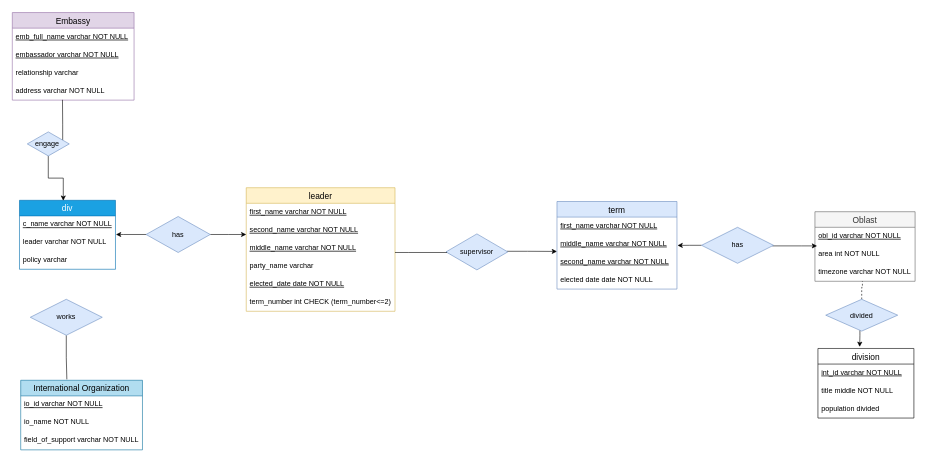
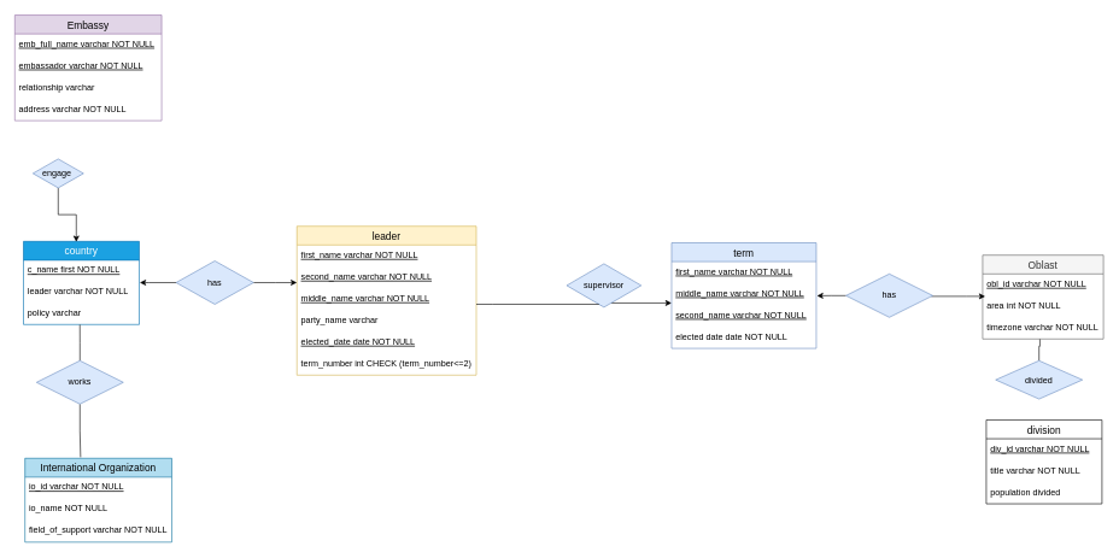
  <mxCell id="0" />
  <mxCell id="1" parent="0" />
- <mxCell id="2" value="div" style="swimlane;fontStyle=0;childLayout=stackLayout;horizontal=1;startSize=26;horizontalStack=0;resizeParent=1;resizeParentMax=0;resizeLast=0;collapsible=1;marginBottom=0;align=center;fontSize=14;fillColor=#1ba1e2;strokeColor=#006EAF;fontColor=#ffffff;" vertex="1" parent="1"><mxGeometry x="32" y="333" width="160" height="115" as="geometry" /></mxCell>
- <mxCell id="3" value="c_name varchar NOT NULL" style="text;strokeColor=none;fillColor=none;spacingLeft=4;spacingRight=4;overflow=hidden;rotatable=0;points=[[0,0.5],[1,0.5]];portConstraint=eastwest;fontSize=12;fontStyle=4" vertex="1" parent="2"><mxGeometry y="26" width="160" height="30" as="geometry" /></mxCell>
+ <mxCell id="2" value="country" style="swimlane;fontStyle=0;childLayout=stackLayout;horizontal=1;startSize=26;horizontalStack=0;resizeParent=1;resizeParentMax=0;resizeLast=0;collapsible=1;marginBottom=0;align=center;fontSize=14;fillColor=#1ba1e2;strokeColor=#006EAF;fontColor=#ffffff;" vertex="1" parent="1"><mxGeometry x="32" y="333" width="160" height="115" as="geometry" /></mxCell>
+ <mxCell id="3" value="c_name first NOT NULL" style="text;strokeColor=none;fillColor=none;spacingLeft=4;spacingRight=4;overflow=hidden;rotatable=0;points=[[0,0.5],[1,0.5]];portConstraint=eastwest;fontSize=12;fontStyle=4" vertex="1" parent="2"><mxGeometry y="26" width="160" height="30" as="geometry" /></mxCell>
  <mxCell id="4" value="leader varchar NOT NULL" style="text;strokeColor=none;fillColor=none;spacingLeft=4;spacingRight=4;overflow=hidden;rotatable=0;points=[[0,0.5],[1,0.5]];portConstraint=eastwest;fontSize=12;" vertex="1" parent="2"><mxGeometry y="56" width="160" height="30" as="geometry" /></mxCell>
  <mxCell id="5" value="policy varchar" style="text;strokeColor=none;fillColor=none;spacingLeft=4;spacingRight=4;overflow=hidden;rotatable=0;points=[[0,0.5],[1,0.5]];portConstraint=eastwest;fontSize=12;" vertex="1" parent="2"><mxGeometry y="86" width="160" height="29" as="geometry" /></mxCell>
  <mxCell id="6" value="leader" style="swimlane;fontStyle=0;childLayout=stackLayout;horizontal=1;startSize=26;horizontalStack=0;resizeParent=1;resizeParentMax=0;resizeLast=0;collapsible=1;marginBottom=0;align=center;fontSize=14;fillColor=#fff2cc;strokeColor=#d6b656;" vertex="1" parent="1"><mxGeometry x="410" y="312" width="248" height="206" as="geometry" /></mxCell>
  <mxCell id="7" value="first_name varchar NOT NULL" style="text;strokeColor=none;fillColor=none;spacingLeft=4;spacingRight=4;overflow=hidden;rotatable=0;points=[[0,0.5],[1,0.5]];portConstraint=eastwest;fontSize=12;fontStyle=4" vertex="1" parent="6"><mxGeometry y="26" width="248" height="30" as="geometry" /></mxCell>
  <mxCell id="8" value="second_name varchar NOT NULL" style="text;strokeColor=none;fillColor=none;spacingLeft=4;spacingRight=4;overflow=hidden;rotatable=0;points=[[0,0.5],[1,0.5]];portConstraint=eastwest;fontSize=12;fontStyle=4" vertex="1" parent="6"><mxGeometry y="56" width="248" height="30" as="geometry" /></mxCell>
  <mxCell id="9" value="middle_name varchar NOT NULL" style="text;strokeColor=none;fillColor=none;spacingLeft=4;spacingRight=4;overflow=hidden;rotatable=0;points=[[0,0.5],[1,0.5]];portConstraint=eastwest;fontSize=12;fontStyle=4" vertex="1" parent="6"><mxGeometry y="86" width="248" height="30" as="geometry" /></mxCell>
  <mxCell id="10" value="party_name varchar" style="text;strokeColor=none;fillColor=none;spacingLeft=4;spacingRight=4;overflow=hidden;rotatable=0;points=[[0,0.5],[1,0.5]];portConstraint=eastwest;fontSize=12;" vertex="1" parent="6"><mxGeometry y="116" width="248" height="30" as="geometry" /></mxCell>
  <mxCell id="11" value="elected_date date NOT NULL" style="text;strokeColor=none;fillColor=none;spacingLeft=4;spacingRight=4;overflow=hidden;rotatable=0;points=[[0,0.5],[1,0.5]];portConstraint=eastwest;fontSize=12;fontStyle=4" vertex="1" parent="6"><mxGeometry y="146" width="248" height="30" as="geometry" /></mxCell>
  <mxCell id="12" value="term_number int CHECK (term_number&lt;=2)" style="text;strokeColor=none;fillColor=none;spacingLeft=4;spacingRight=4;overflow=hidden;rotatable=0;points=[[0,0.5],[1,0.5]];portConstraint=eastwest;fontSize=12;" vertex="1" parent="6"><mxGeometry y="176" width="248" height="30" as="geometry" /></mxCell>
  <mxCell id="13" style="edgeStyle=orthogonalEdgeStyle;rounded=0;orthogonalLoop=1;jettySize=auto;html=1;entryX=1.005;entryY=0.033;entryDx=0;entryDy=0;entryPerimeter=0;" edge="1" parent="1" source="15" target="4"><mxGeometry relative="1" as="geometry"><Array as="points"><mxPoint x="205" y="390" /><mxPoint x="205" y="390" /></Array></mxGeometry></mxCell>
  <mxCell id="14" style="edgeStyle=orthogonalEdgeStyle;rounded=0;orthogonalLoop=1;jettySize=auto;html=1;" edge="1" parent="1" source="15"><mxGeometry relative="1" as="geometry"><mxPoint x="410" y="390" as="targetPoint" /></mxGeometry></mxCell>
  <mxCell id="15" value="has" style="shape=rhombus;perimeter=rhombusPerimeter;whiteSpace=wrap;html=1;align=center;fillColor=#dae8fc;strokeColor=#6c8ebf;" vertex="1" parent="1"><mxGeometry x="243" y="360" width="107" height="60" as="geometry" /></mxCell>
  <mxCell id="16" style="edgeStyle=orthogonalEdgeStyle;rounded=0;orthogonalLoop=1;jettySize=auto;html=1;entryX=0;entryY=-0.092;entryDx=0;entryDy=0;entryPerimeter=0;endArrow=classic;endFill=1;strokeColor=default;" edge="1" parent="1" source="17" target="21"><mxGeometry relative="1" as="geometry"><Array as="points"><mxPoint x="879" y="418" /><mxPoint x="879" y="418" /></Array></mxGeometry></mxCell>
- <mxCell id="17" value="supervisor" style="shape=rhombus;perimeter=rhombusPerimeter;whiteSpace=wrap;html=1;align=center;fillColor=#dae8fc;strokeColor=#6c8ebf;" vertex="1" parent="1"><mxGeometry x="743" y="389" width="103" height="60" as="geometry" /></mxCell>
+ <mxCell id="17" value="supervisor" style="shape=rhombus;perimeter=rhombusPerimeter;whiteSpace=wrap;html=1;align=center;fillColor=#dae8fc;strokeColor=#6c8ebf;" vertex="1" parent="1"><mxGeometry x="783" y="364" width="103" height="60" as="geometry" /></mxCell>
  <mxCell id="18" value="term" style="swimlane;fontStyle=0;childLayout=stackLayout;horizontal=1;startSize=26;horizontalStack=0;resizeParent=1;resizeParentMax=0;resizeLast=0;collapsible=1;marginBottom=0;align=center;fontSize=14;fillColor=#dae8fc;strokeColor=#6c8ebf;" vertex="1" parent="1"><mxGeometry x="928" y="335" width="200" height="146" as="geometry" /></mxCell>
  <mxCell id="19" value="first_name varchar NOT NULL" style="text;strokeColor=none;fillColor=none;spacingLeft=4;spacingRight=4;overflow=hidden;rotatable=0;points=[[0,0.5],[1,0.5]];portConstraint=eastwest;fontSize=12;fontStyle=4" vertex="1" parent="18"><mxGeometry y="26" width="200" height="30" as="geometry" /></mxCell>
  <mxCell id="20" value="middle_name varchar NOT NULL" style="text;strokeColor=none;fillColor=none;spacingLeft=4;spacingRight=4;overflow=hidden;rotatable=0;points=[[0,0.5],[1,0.5]];portConstraint=eastwest;fontSize=12;fontStyle=4" vertex="1" parent="18"><mxGeometry y="56" width="200" height="30" as="geometry" /></mxCell>
  <mxCell id="21" value="second_name varchar NOT NULL" style="text;strokeColor=none;fillColor=none;spacingLeft=4;spacingRight=4;overflow=hidden;rotatable=0;points=[[0,0.5],[1,0.5]];portConstraint=eastwest;fontSize=12;fontStyle=4" vertex="1" parent="18"><mxGeometry y="86" width="200" height="30" as="geometry" /></mxCell>
  <mxCell id="22" value="elected date date NOT NULL" style="text;strokeColor=none;fillColor=none;spacingLeft=4;spacingRight=4;overflow=hidden;rotatable=0;points=[[0,0.5],[1,0.5]];portConstraint=eastwest;fontSize=12;" vertex="1" parent="18"><mxGeometry y="116" width="200" height="30" as="geometry" /></mxCell>
  <mxCell id="23" style="edgeStyle=orthogonalEdgeStyle;rounded=0;orthogonalLoop=1;jettySize=auto;html=1;strokeColor=none;" edge="1" parent="1" source="9"><mxGeometry relative="1" as="geometry"><mxPoint x="697.19" y="443.685" as="targetPoint" /></mxGeometry></mxCell>
  <mxCell id="24" style="edgeStyle=orthogonalEdgeStyle;rounded=0;orthogonalLoop=1;jettySize=auto;html=1;strokeColor=default;endArrow=none;endFill=0;" edge="1" parent="1" source="9" target="17"><mxGeometry relative="1" as="geometry"><Array as="points"><mxPoint x="680" y="420" /><mxPoint x="680" y="420" /></Array></mxGeometry></mxCell>
  <mxCell id="25" value="International Organization" style="swimlane;fontStyle=0;childLayout=stackLayout;horizontal=1;startSize=26;horizontalStack=0;resizeParent=1;resizeParentMax=0;resizeLast=0;collapsible=1;marginBottom=0;align=center;fontSize=14;fillColor=#b1ddf0;strokeColor=#10739e;" vertex="1" parent="1"><mxGeometry x="34" y="633" width="203" height="116" as="geometry" /></mxCell>
  <mxCell id="26" value="io_id varchar NOT NULL" style="text;strokeColor=none;fillColor=none;spacingLeft=4;spacingRight=4;overflow=hidden;rotatable=0;points=[[0,0.5],[1,0.5]];portConstraint=eastwest;fontSize=12;fontStyle=4;horizontal=1;verticalAlign=top;" vertex="1" parent="25"><mxGeometry y="26" width="203" height="30" as="geometry" /></mxCell>
  <mxCell id="27" value="io_name NOT NULL" style="text;strokeColor=none;fillColor=none;spacingLeft=4;spacingRight=4;overflow=hidden;rotatable=0;points=[[0,0.5],[1,0.5]];portConstraint=eastwest;fontSize=12;" vertex="1" parent="25"><mxGeometry y="56" width="203" height="30" as="geometry" /></mxCell>
  <mxCell id="28" value="field_of_support varchar NOT NULL" style="text;strokeColor=none;fillColor=none;spacingLeft=4;spacingRight=4;overflow=hidden;rotatable=0;points=[[0,0.5],[1,0.5]];portConstraint=eastwest;fontSize=12;" vertex="1" parent="25"><mxGeometry y="86" width="203" height="30" as="geometry" /></mxCell>
+ <mxCell id="29" style="edgeStyle=orthogonalEdgeStyle;rounded=0;orthogonalLoop=1;jettySize=auto;html=1;entryX=0.487;entryY=1.008;entryDx=0;entryDy=0;entryPerimeter=0;endArrow=none;endFill=0;strokeColor=default;" edge="1" parent="1" source="31" target="5"><mxGeometry relative="1" as="geometry" /></mxCell>
  <mxCell id="30" style="edgeStyle=orthogonalEdgeStyle;rounded=0;orthogonalLoop=1;jettySize=auto;html=1;entryX=0.379;entryY=-0.013;entryDx=0;entryDy=0;entryPerimeter=0;endArrow=none;endFill=0;strokeColor=default;" edge="1" parent="1" source="31" target="25"><mxGeometry relative="1" as="geometry" /></mxCell>
  <mxCell id="31" value="works" style="shape=rhombus;perimeter=rhombusPerimeter;whiteSpace=wrap;html=1;align=center;fillColor=#dae8fc;strokeColor=#6c8ebf;" vertex="1" parent="1"><mxGeometry x="50" y="498" width="120" height="60" as="geometry" /></mxCell>
  <mxCell id="32" value="Embassy" style="swimlane;fontStyle=0;childLayout=stackLayout;horizontal=1;startSize=26;horizontalStack=0;resizeParent=1;resizeParentMax=0;resizeLast=0;collapsible=1;marginBottom=0;align=center;fontSize=14;fillColor=#e1d5e7;strokeColor=#9673a6;" vertex="1" parent="1"><mxGeometry x="20" y="20" width="203" height="146" as="geometry" /></mxCell>
  <mxCell id="33" value="emb_full_name varchar NOT NULL" style="text;strokeColor=none;fillColor=none;spacingLeft=4;spacingRight=4;overflow=hidden;rotatable=0;points=[[0,0.5],[1,0.5]];portConstraint=eastwest;fontSize=12;verticalAlign=top;fontStyle=4" vertex="1" parent="32"><mxGeometry y="26" width="203" height="30" as="geometry" /></mxCell>
  <mxCell id="34" value="embassador varchar NOT NULL" style="text;strokeColor=none;fillColor=none;spacingLeft=4;spacingRight=4;overflow=hidden;rotatable=0;points=[[0,0.5],[1,0.5]];portConstraint=eastwest;fontSize=12;verticalAlign=top;fontStyle=4" vertex="1" parent="32"><mxGeometry y="56" width="203" height="30" as="geometry" /></mxCell>
  <mxCell id="35" value="relationship varchar " style="text;strokeColor=none;fillColor=none;spacingLeft=4;spacingRight=4;overflow=hidden;rotatable=0;points=[[0,0.5],[1,0.5]];portConstraint=eastwest;fontSize=12;verticalAlign=top;" vertex="1" parent="32"><mxGeometry y="86" width="203" height="30" as="geometry" /></mxCell>
  <mxCell id="36" value="address varchar NOT NULL" style="text;strokeColor=none;fillColor=none;spacingLeft=4;spacingRight=4;overflow=hidden;rotatable=0;points=[[0,0.5],[1,0.5]];portConstraint=eastwest;fontSize=12;verticalAlign=top;" vertex="1" parent="32"><mxGeometry y="116" width="203" height="30" as="geometry" /></mxCell>
  <mxCell id="37" style="edgeStyle=orthogonalEdgeStyle;rounded=0;orthogonalLoop=1;jettySize=auto;html=1;entryX=0.456;entryY=0.006;entryDx=0;entryDy=0;entryPerimeter=0;endArrow=classic;endFill=1;strokeColor=default;" edge="1" parent="1" source="39" target="2"><mxGeometry relative="1" as="geometry" /></mxCell>
- <mxCell id="38" style="edgeStyle=orthogonalEdgeStyle;rounded=0;orthogonalLoop=1;jettySize=auto;html=1;entryX=0.412;entryY=0.983;entryDx=0;entryDy=0;entryPerimeter=0;endArrow=none;endFill=0;strokeColor=default;" edge="1" parent="1" source="39" target="36"><mxGeometry relative="1" as="geometry"><Array as="points"><mxPoint x="104" y="206" /><mxPoint x="104" y="206" /></Array></mxGeometry></mxCell>
  <mxCell id="39" value="engage&amp;nbsp;" style="shape=rhombus;perimeter=rhombusPerimeter;whiteSpace=wrap;html=1;align=center;fillColor=#dae8fc;strokeColor=#6c8ebf;" vertex="1" parent="1"><mxGeometry x="45" y="219" width="70" height="40" as="geometry" /></mxCell>
  <mxCell id="40" value="Oblast" style="swimlane;fontStyle=0;childLayout=stackLayout;horizontal=1;startSize=26;horizontalStack=0;resizeParent=1;resizeParentMax=0;resizeLast=0;collapsible=1;marginBottom=0;align=center;fontSize=14;fillColor=#f5f5f5;strokeColor=#666666;fontColor=#333333;" vertex="1" parent="1"><mxGeometry x="1358" y="352" width="167" height="116" as="geometry" /></mxCell>
  <mxCell id="41" value="obl_id varchar NOT NULL" style="text;strokeColor=none;fillColor=none;spacingLeft=4;spacingRight=4;overflow=hidden;rotatable=0;points=[[0,0.5],[1,0.5]];portConstraint=eastwest;fontSize=12;verticalAlign=top;fontStyle=4" vertex="1" parent="40"><mxGeometry y="26" width="167" height="30" as="geometry" /></mxCell>
  <mxCell id="42" value="area int NOT NULL" style="text;strokeColor=none;fillColor=none;spacingLeft=4;spacingRight=4;overflow=hidden;rotatable=0;points=[[0,0.5],[1,0.5]];portConstraint=eastwest;fontSize=12;verticalAlign=top;" vertex="1" parent="40"><mxGeometry y="56" width="167" height="30" as="geometry" /></mxCell>
  <mxCell id="43" value="timezone varchar NOT NULL" style="text;strokeColor=none;fillColor=none;spacingLeft=4;spacingRight=4;overflow=hidden;rotatable=0;points=[[0,0.5],[1,0.5]];portConstraint=eastwest;fontSize=12;verticalAlign=top;" vertex="1" parent="40"><mxGeometry y="86" width="167" height="30" as="geometry" /></mxCell>
  <mxCell id="44" style="edgeStyle=orthogonalEdgeStyle;rounded=0;orthogonalLoop=1;jettySize=auto;html=1;entryX=0.021;entryY=0.033;entryDx=0;entryDy=0;entryPerimeter=0;endArrow=classic;endFill=1;strokeColor=default;" edge="1" parent="1" source="46" target="42"><mxGeometry relative="1" as="geometry"><Array as="points"><mxPoint x="1336" y="409" /><mxPoint x="1336" y="409" /></Array></mxGeometry></mxCell>
  <mxCell id="45" style="edgeStyle=orthogonalEdgeStyle;rounded=0;orthogonalLoop=1;jettySize=auto;html=1;entryX=1.005;entryY=0.574;entryDx=0;entryDy=0;entryPerimeter=0;endArrow=classic;endFill=1;strokeColor=default;" edge="1" parent="1" source="46" target="20"><mxGeometry relative="1" as="geometry" /></mxCell>
  <mxCell id="46" value="has" style="shape=rhombus;perimeter=rhombusPerimeter;whiteSpace=wrap;html=1;align=center;fillColor=#dae8fc;strokeColor=#6c8ebf;" vertex="1" parent="1"><mxGeometry x="1169" y="378" width="120" height="60" as="geometry" /></mxCell>
  <mxCell id="47" value="division" style="swimlane;fontStyle=0;childLayout=stackLayout;horizontal=1;startSize=26;horizontalStack=0;resizeParent=1;resizeParentMax=0;resizeLast=0;collapsible=1;marginBottom=0;align=center;fontSize=14;" vertex="1" parent="1"><mxGeometry x="1363" y="580" width="160" height="116" as="geometry" /></mxCell>
- <mxCell id="48" value="int_id varchar NOT NULL" style="text;strokeColor=none;fillColor=none;spacingLeft=4;spacingRight=4;overflow=hidden;rotatable=0;points=[[0,0.5],[1,0.5]];portConstraint=eastwest;fontSize=12;verticalAlign=top;fontStyle=4" vertex="1" parent="47"><mxGeometry y="26" width="160" height="30" as="geometry" /></mxCell>
- <mxCell id="49" value="title middle NOT NULL" style="text;strokeColor=none;fillColor=none;spacingLeft=4;spacingRight=4;overflow=hidden;rotatable=0;points=[[0,0.5],[1,0.5]];portConstraint=eastwest;fontSize=12;verticalAlign=top;fontStyle=0" vertex="1" parent="47"><mxGeometry y="56" width="160" height="30" as="geometry" /></mxCell>
+ <mxCell id="48" value="div_id varchar NOT NULL" style="text;strokeColor=none;fillColor=none;spacingLeft=4;spacingRight=4;overflow=hidden;rotatable=0;points=[[0,0.5],[1,0.5]];portConstraint=eastwest;fontSize=12;verticalAlign=top;fontStyle=4" vertex="1" parent="47"><mxGeometry y="26" width="160" height="30" as="geometry" /></mxCell>
+ <mxCell id="49" value="title varchar NOT NULL" style="text;strokeColor=none;fillColor=none;spacingLeft=4;spacingRight=4;overflow=hidden;rotatable=0;points=[[0,0.5],[1,0.5]];portConstraint=eastwest;fontSize=12;verticalAlign=top;fontStyle=0" vertex="1" parent="47"><mxGeometry y="56" width="160" height="30" as="geometry" /></mxCell>
  <mxCell id="50" value="population divided" style="text;strokeColor=none;fillColor=none;spacingLeft=4;spacingRight=4;overflow=hidden;rotatable=0;points=[[0,0.5],[1,0.5]];portConstraint=eastwest;fontSize=12;verticalAlign=top;" vertex="1" parent="47"><mxGeometry y="86" width="160" height="30" as="geometry" /></mxCell>
- <mxCell id="51" style="edgeStyle=orthogonalEdgeStyle;rounded=0;orthogonalLoop=1;jettySize=auto;html=1;entryX=0.474;entryY=1.008;entryDx=0;entryDy=0;entryPerimeter=0;endArrow=none;endFill=0;strokeColor=default;dashed=1;" edge="1" parent="1" source="53" target="43"><mxGeometry relative="1" as="geometry"><Array as="points"><mxPoint x="1436" y="478" /><mxPoint x="1437" y="478" /></Array></mxGeometry></mxCell>
- <mxCell id="52" style="edgeStyle=orthogonalEdgeStyle;rounded=0;orthogonalLoop=1;jettySize=auto;html=1;entryX=0.435;entryY=-0.023;entryDx=0;entryDy=0;entryPerimeter=0;endArrow=classic;endFill=1;strokeColor=default;" edge="1" parent="1" source="53" target="47"><mxGeometry relative="1" as="geometry"><Array as="points"><mxPoint x="1433" y="558" /><mxPoint x="1433" y="558" /></Array></mxGeometry></mxCell>
+ <mxCell id="51" style="edgeStyle=orthogonalEdgeStyle;rounded=0;orthogonalLoop=1;jettySize=auto;html=1;entryX=0.474;entryY=1.008;entryDx=0;entryDy=0;entryPerimeter=0;endArrow=none;endFill=0;strokeColor=default;" edge="1" parent="1" source="53" target="43"><mxGeometry relative="1" as="geometry"><Array as="points"><mxPoint x="1436" y="478" /><mxPoint x="1437" y="478" /></Array></mxGeometry></mxCell>
  <mxCell id="53" value="divided" style="shape=rhombus;perimeter=rhombusPerimeter;whiteSpace=wrap;html=1;align=center;fillColor=#dae8fc;strokeColor=#6c8ebf;" vertex="1" parent="1"><mxGeometry x="1376" y="498" width="120" height="53" as="geometry" /></mxCell>
